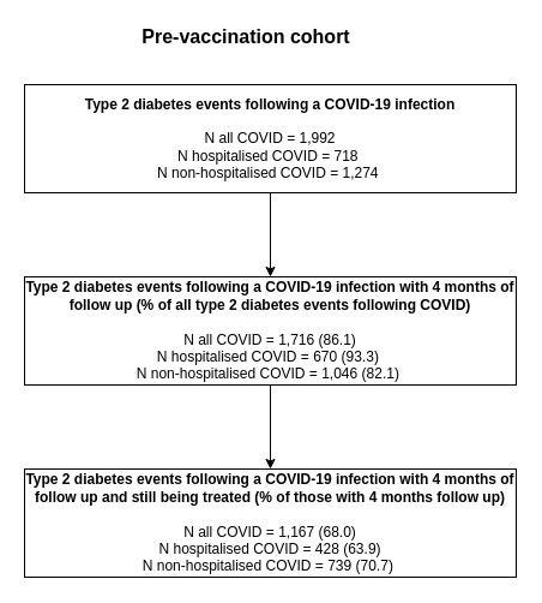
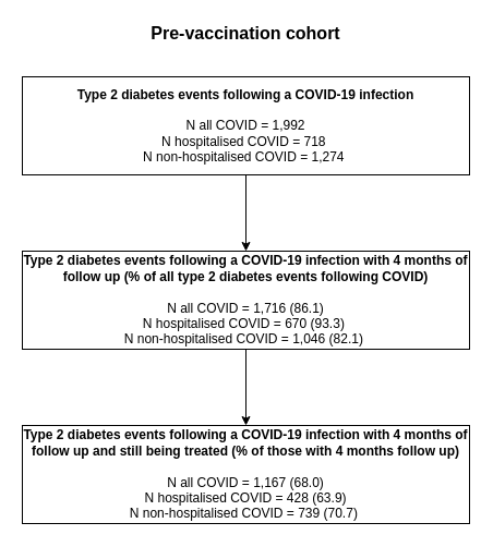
  <mxCell id="0" />
  <mxCell id="1" parent="0" />
  <mxCell id="2" value="&lt;b&gt;Type 2 diabetes events following a COVID-19 infection&lt;/b&gt;&lt;br&gt;&lt;br&gt;N all COVID = 1,992&lt;br&gt;N hospitalised COVID = 718&amp;nbsp;&lt;br&gt;N non-hospitalised COVID = 1,274&amp;nbsp;" style="rounded=0;whiteSpace=wrap;html=1;" vertex="1" parent="1"><mxGeometry x="20" y="70" width="410" height="90" as="geometry" /></mxCell>
  <mxCell id="3" value="&lt;b&gt;Type 2 diabetes events following a COVID-19 infection with 4 months of follow up (% of all type 2 diabetes events following COVID)&lt;br&gt;&lt;/b&gt;&lt;br&gt;N all COVID = 1,716 (86.1)&lt;br&gt;N hospitalised COVID = 670 (93.3)&amp;nbsp;&lt;br&gt;N non-hospitalised COVID = 1,046 (82.1)&amp;nbsp;" style="rounded=0;whiteSpace=wrap;html=1;" vertex="1" parent="1"><mxGeometry x="20" y="230" width="410" height="90" as="geometry" /></mxCell>
  <mxCell id="4" value="" style="endArrow=classic;html=1;exitX=0.5;exitY=1;exitDx=0;exitDy=0;entryX=0.5;entryY=0;entryDx=0;entryDy=0;" edge="1" parent="1" source="2" target="3"><mxGeometry width="50" height="50" relative="1" as="geometry"><mxPoint x="220" y="230" as="sourcePoint" /><mxPoint x="270" y="180" as="targetPoint" /></mxGeometry></mxCell>
  <mxCell id="5" value="&lt;b&gt;Type 2 diabetes events following a COVID-19 infection with 4 months of follow up and still being treated (% of those with 4 months follow up)&lt;/b&gt;&lt;br&gt;&lt;br&gt;N all COVID = 1,167 (68.0)&lt;br&gt;N hospitalised COVID = 428 (63.9)&lt;br&gt;N non-hospitalised COVID = 739 (70.7)&amp;nbsp;" style="rounded=0;whiteSpace=wrap;html=1;" vertex="1" parent="1"><mxGeometry x="20" y="390" width="410" height="90" as="geometry" /></mxCell>
- <mxCell id="6" value="&lt;b&gt;&lt;font style=&quot;font-size: 16px&quot;&gt;Pre-vaccination cohort&lt;/font&gt;&lt;/b&gt;" style="text;html=1;strokeColor=none;fillColor=none;align=center;verticalAlign=middle;whiteSpace=wrap;rounded=0;" vertex="1" parent="1"><mxGeometry x="90" y="20" width="230" height="20" as="geometry" /></mxCell>
+ <mxCell id="6" value="&lt;b&gt;&lt;font style=&quot;font-size: 16px&quot;&gt;Pre-vaccination cohort&lt;/font&gt;&lt;/b&gt;" style="text;html=1;strokeColor=none;fillColor=none;align=center;verticalAlign=middle;whiteSpace=wrap;rounded=0;" vertex="1" parent="1"><mxGeometry x="110" y="20" width="230" height="20" as="geometry" /></mxCell>
  <mxCell id="7" value="" style="endArrow=classic;html=1;exitX=0.5;exitY=1;exitDx=0;exitDy=0;entryX=0.5;entryY=0;entryDx=0;entryDy=0;" edge="1" parent="1" source="3" target="5"><mxGeometry width="50" height="50" relative="1" as="geometry"><mxPoint x="220" y="590" as="sourcePoint" /><mxPoint x="270" y="540" as="targetPoint" /></mxGeometry></mxCell>
